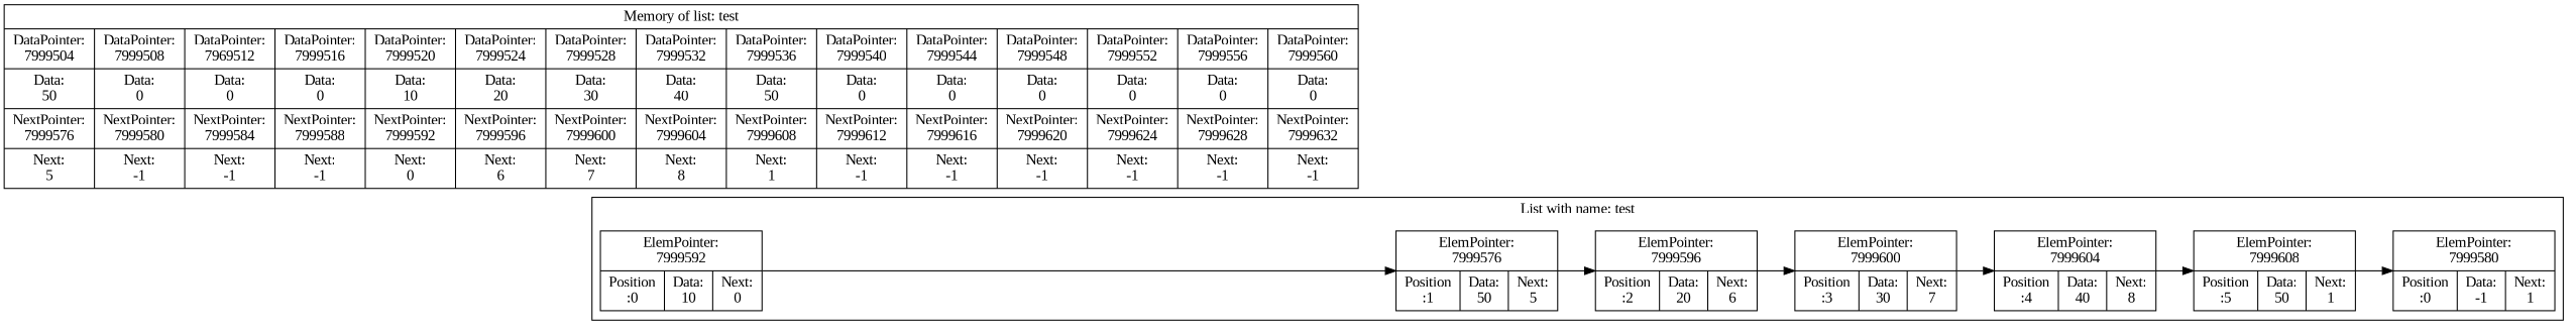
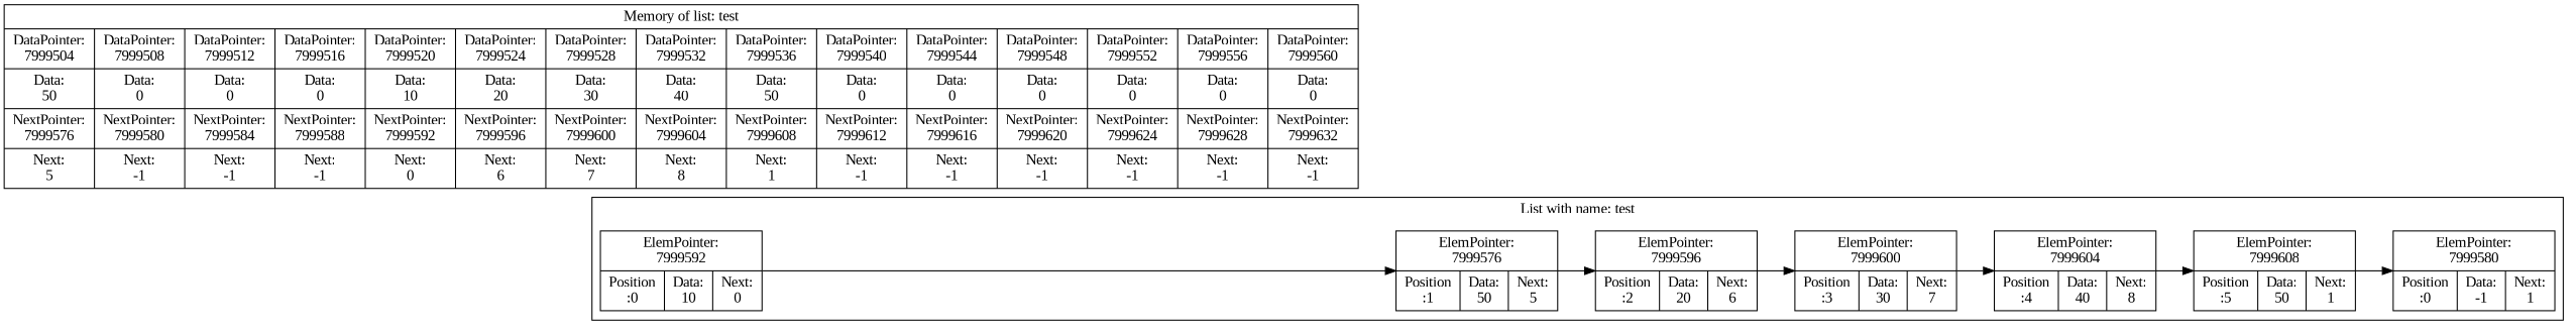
  digraph {
    rankdir=LR
    fontname="Liberation Serif"
    node [shape=record fontname="Liberation Serif"]
    edge [fontname="Liberation Serif"]
    n1 [label="ElemPointer:\n7999592 | {Position\n:0 | Data:\n10 | Next:\n0}"]
    n2 [label="ElemPointer:\n7999576 | {Position\n:1 | Data:\n50 | Next:\n5}"]
    n3 [label="ElemPointer:\n7999596 | {Position\n:2 | Data:\n20 | Next:\n6}"]
    n4 [label="ElemPointer:\n7999600 | {Position\n:3 | Data:\n30 | Next:\n7}"]
    n5 [label="ElemPointer:\n7999604 | {Position\n:4 | Data:\n40 | Next:\n8}"]
    n6 [label="ElemPointer:\n7999608 | {Position\n:5 | Data:\n50 | Next:\n1}"]
    n7 [label="ElemPointer:\n7999580 | {Position\n:0 | Data:\n-1 | Next:\n1}"]
-   n8 [label="{Memory of list: test} | {{DataPointer:\n7999504 | Data:\n50 | NextPointer:\n7999576 | Next:\n5}| {DataPointer:\n7999508 | Data:\n0 | NextPointer:\n7999580 | Next:\n-1}| {DataPointer:\n7969512 | Data:\n0 | NextPointer:\n7999584 | Next:\n-1}| {DataPointer:\n7999516 | Data:\n0 | NextPointer:\n7999588 | Next:\n-1}| {DataPointer:\n7999520 | Data:\n10 | NextPointer:\n7999592 | Next:\n0}| {DataPointer:\n7999524 | Data:\n20 | NextPointer:\n7999596 | Next:\n6}| {DataPointer:\n7999528 | Data:\n30 | NextPointer:\n7999600 | Next:\n7}| {DataPointer:\n7999532 | Data:\n40 | NextPointer:\n7999604 | Next:\n8}| {DataPointer:\n7999536 | Data:\n50 | NextPointer:\n7999608 | Next:\n1}| {DataPointer:\n7999540 | Data:\n0 | NextPointer:\n7999612 | Next:\n-1}| {DataPointer:\n7999544 | Data:\n0 | NextPointer:\n7999616 | Next:\n-1}| {DataPointer:\n7999548 | Data:\n0 | NextPointer:\n7999620 | Next:\n-1}| {DataPointer:\n7999552 | Data:\n0 | NextPointer:\n7999624 | Next:\n-1}| {DataPointer:\n7999556 | Data:\n0 | NextPointer:\n7999628 | Next:\n-1}| {DataPointer:\n7999560 | Data:\n0 | NextPointer:\n7999632 | Next:\n-1}}" rankdir=LR]
+   n8 [label="{Memory of list: test} | {{DataPointer:\n7999504 | Data:\n50 | NextPointer:\n7999576 | Next:\n5}| {DataPointer:\n7999508 | Data:\n0 | NextPointer:\n7999580 | Next:\n-1}| {DataPointer:\n7999512 | Data:\n0 | NextPointer:\n7999584 | Next:\n-1}| {DataPointer:\n7999516 | Data:\n0 | NextPointer:\n7999588 | Next:\n-1}| {DataPointer:\n7999520 | Data:\n10 | NextPointer:\n7999592 | Next:\n0}| {DataPointer:\n7999524 | Data:\n20 | NextPointer:\n7999596 | Next:\n6}| {DataPointer:\n7999528 | Data:\n30 | NextPointer:\n7999600 | Next:\n7}| {DataPointer:\n7999532 | Data:\n40 | NextPointer:\n7999604 | Next:\n8}| {DataPointer:\n7999536 | Data:\n50 | NextPointer:\n7999608 | Next:\n1}| {DataPointer:\n7999540 | Data:\n0 | NextPointer:\n7999612 | Next:\n-1}| {DataPointer:\n7999544 | Data:\n0 | NextPointer:\n7999616 | Next:\n-1}| {DataPointer:\n7999548 | Data:\n0 | NextPointer:\n7999620 | Next:\n-1}| {DataPointer:\n7999552 | Data:\n0 | NextPointer:\n7999624 | Next:\n-1}| {DataPointer:\n7999556 | Data:\n0 | NextPointer:\n7999628 | Next:\n-1}| {DataPointer:\n7999560 | Data:\n0 | NextPointer:\n7999632 | Next:\n-1}}" rankdir=LR]
    subgraph cluster_1 {
      label="List with name: test"
      n1
      n2
      n3
      n4
      n5
      n6
      n7
    }
    n1 -> n2
    n2 -> n3
    n3 -> n4
    n4 -> n5
    n5 -> n6
    n6 -> n7
  }
